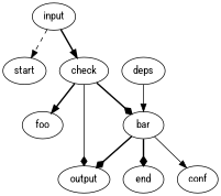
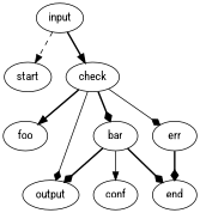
  digraph {
    fontname="Roboto Condensed"
    node [fontname="Roboto Condensed"]
    edge [arrowhead=diamond fontname="Roboto Condensed" style=bold]
    input
    start
    check
    foo
    bar
+   err
    output
    end
    conf
-   deps
    input -> start [arrowhead=normal style=dashed]
    input -> check [arrowhead=normal]
    check -> foo [arrowhead=normal]
    check -> bar
+   check -> err [style=solid]
    check -> output [style=solid]
    bar -> output
    bar -> end
    bar -> conf [arrowhead=normal style=solid]
-   deps -> bar [arrowhead=normal style=solid]
+   err -> end
  }
